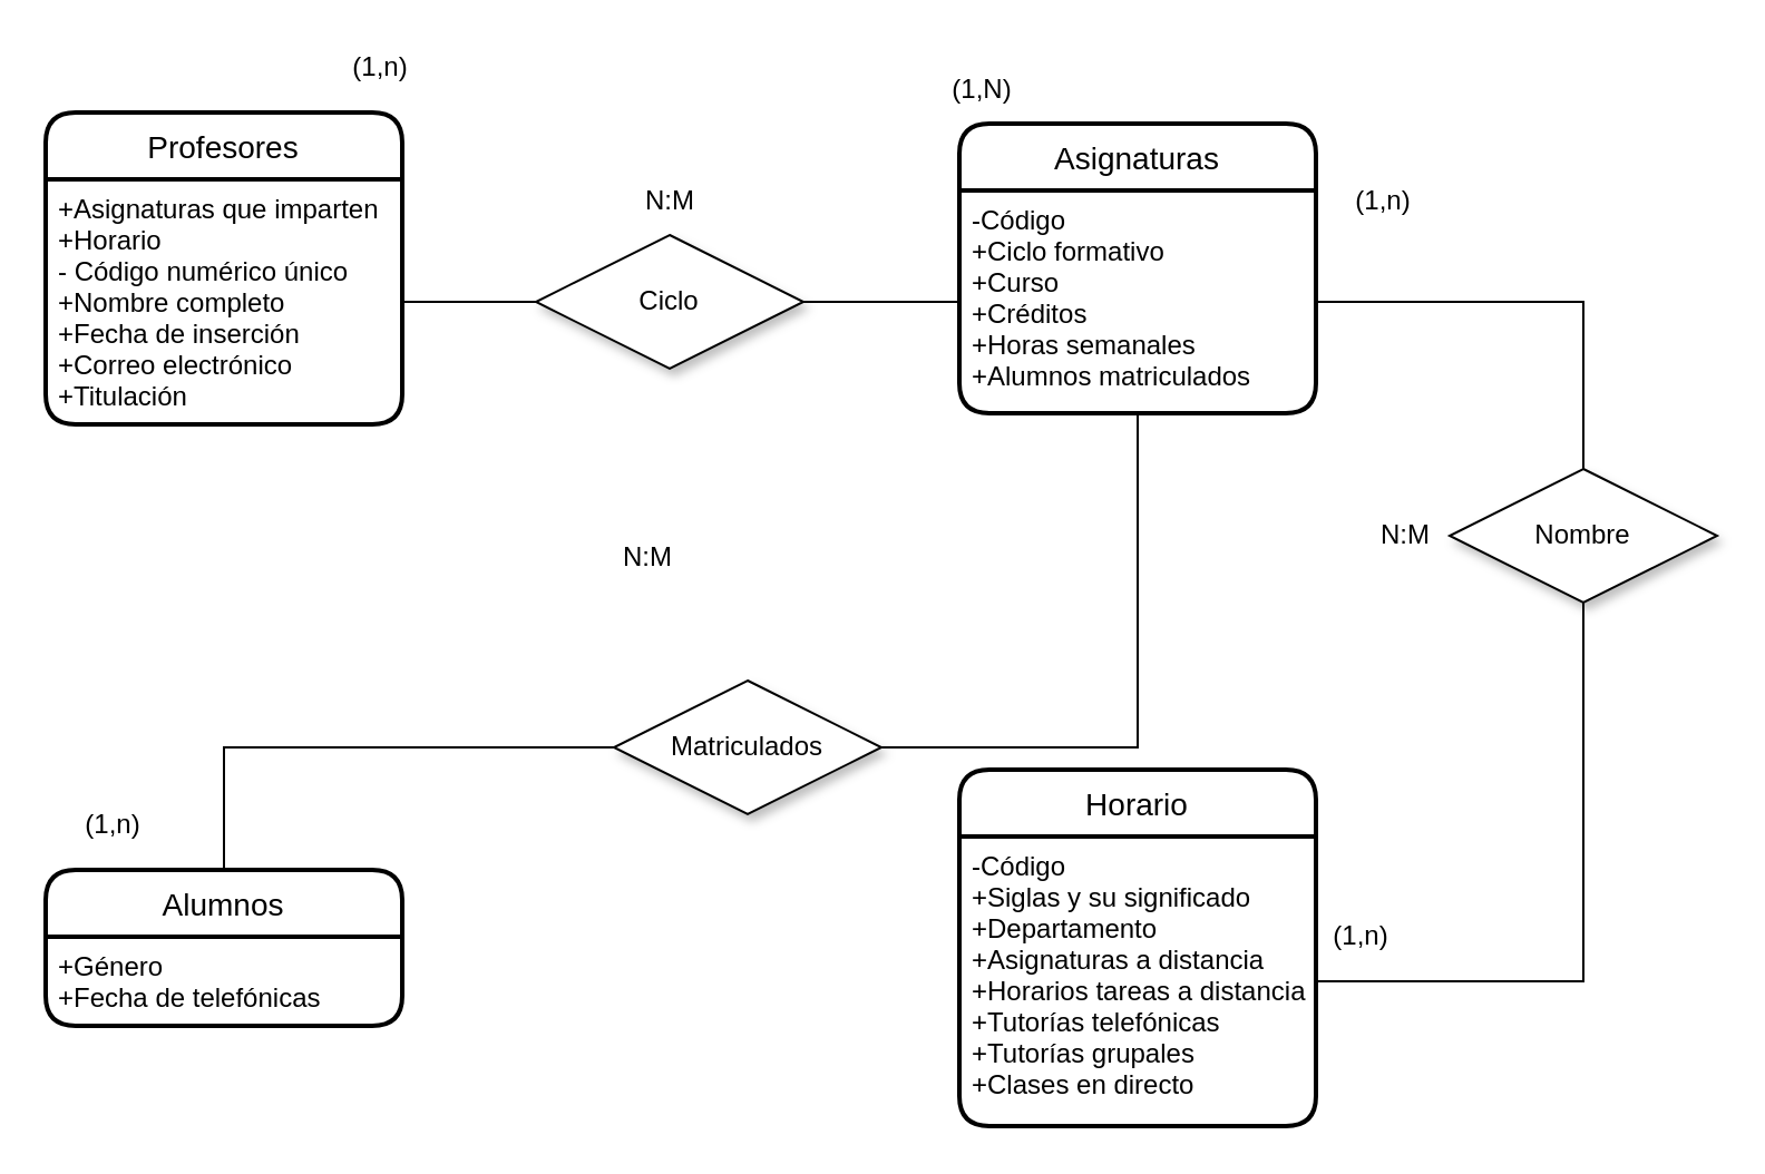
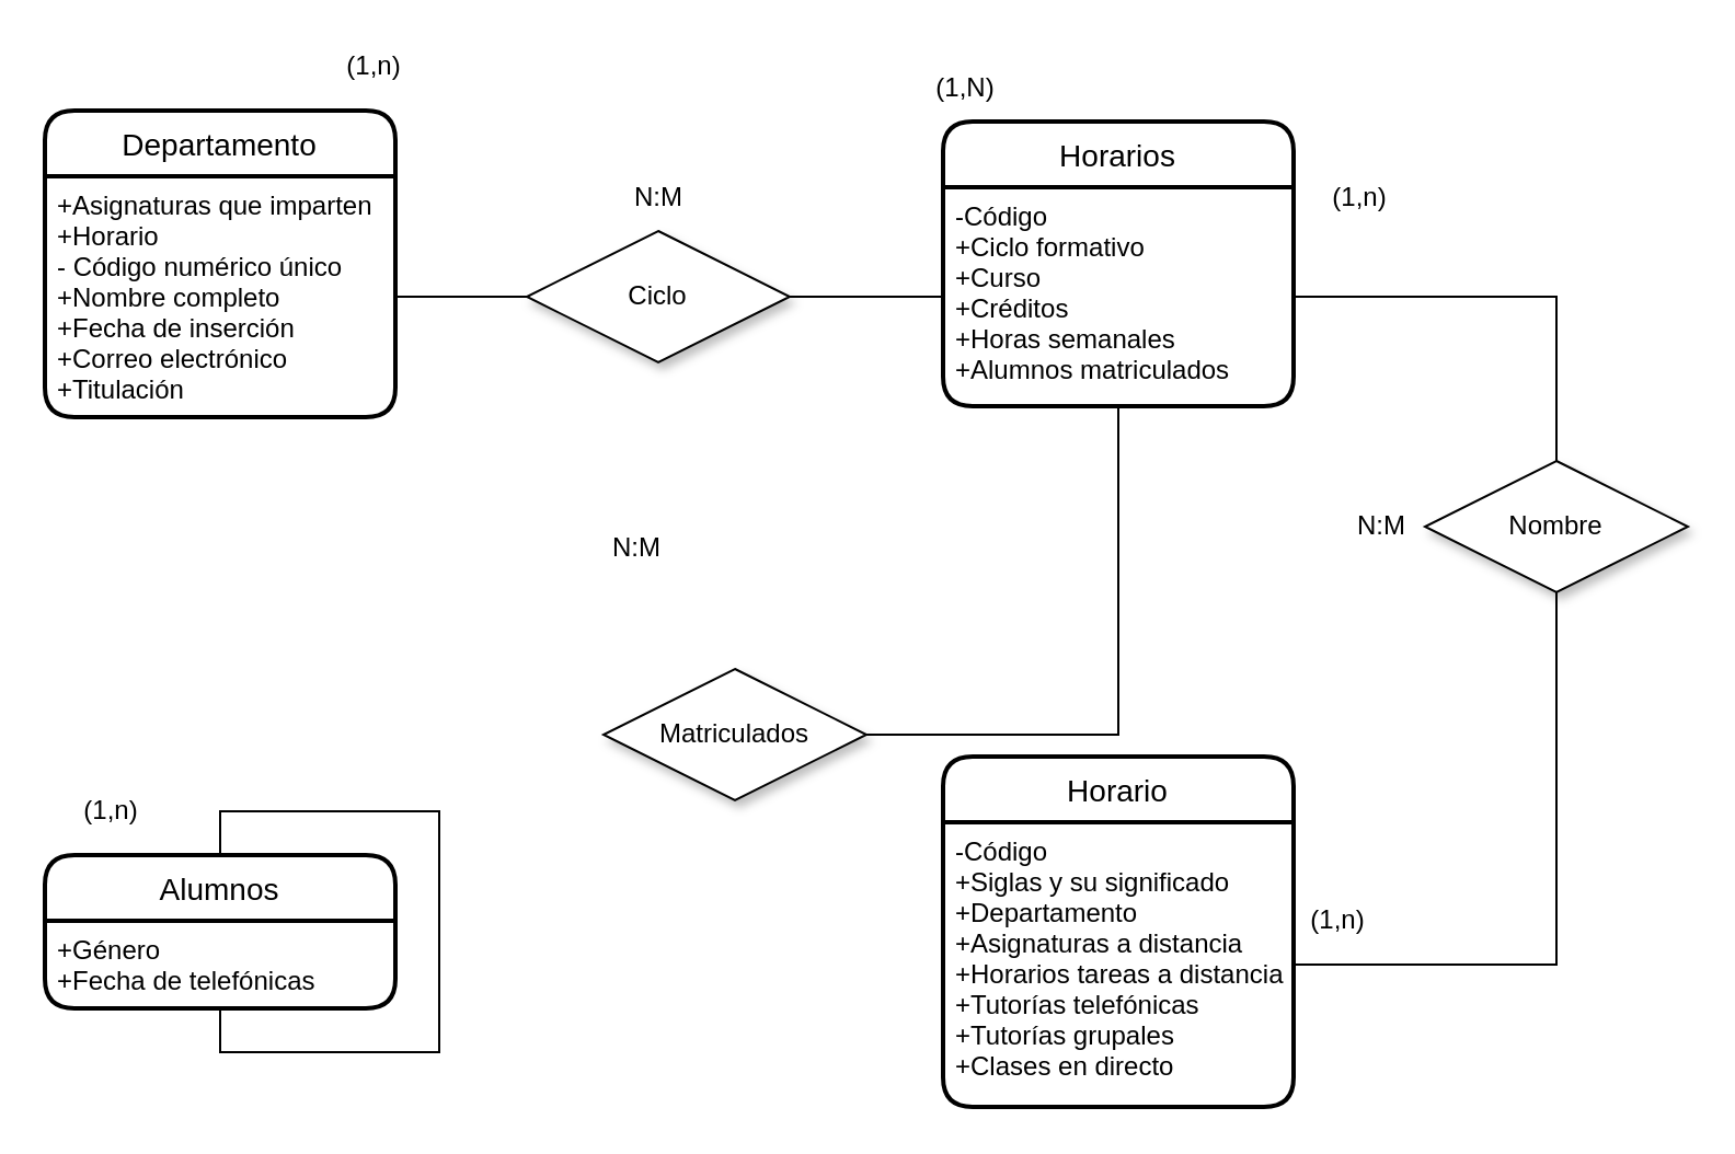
  <mxCell id="0" />
  <mxCell id="1" parent="0" />
- <mxCell id="2" value="Profesores" style="swimlane;childLayout=stackLayout;horizontal=1;startSize=30;horizontalStack=0;rounded=1;fontSize=14;fontStyle=0;strokeWidth=2;resizeParent=0;resizeLast=1;shadow=0;dashed=0;align=center;" vertex="1" parent="1"><mxGeometry x="20" y="50" width="160" height="140" as="geometry" /></mxCell>
+ <mxCell id="2" value="Departamento" style="swimlane;childLayout=stackLayout;horizontal=1;startSize=30;horizontalStack=0;rounded=1;fontSize=14;fontStyle=0;strokeWidth=2;resizeParent=0;resizeLast=1;shadow=0;dashed=0;align=center;" vertex="1" parent="1"><mxGeometry x="20" y="50" width="160" height="140" as="geometry" /></mxCell>
  <mxCell id="3" value="+Asignaturas que imparten&#10;+Horario&#10;- Código numérico único&#10;+Nombre completo&#10;+Fecha de inserción&#10;+Correo electrónico&#10;+Titulación&#10;" style="align=left;strokeColor=none;fillColor=none;spacingLeft=4;fontSize=12;verticalAlign=top;resizable=0;rotatable=0;part=1;shadow=1;horizontal=1;" vertex="1" parent="2"><mxGeometry y="30" width="160" height="110" as="geometry" /></mxCell>
- <mxCell id="4" value="Asignaturas" style="swimlane;childLayout=stackLayout;horizontal=1;startSize=30;horizontalStack=0;rounded=1;fontSize=14;fontStyle=0;strokeWidth=2;resizeParent=0;resizeLast=1;shadow=0;dashed=0;align=center;" vertex="1" parent="1"><mxGeometry x="430" y="55" width="160" height="130" as="geometry" /></mxCell>
+ <mxCell id="4" value="Horarios" style="swimlane;childLayout=stackLayout;horizontal=1;startSize=30;horizontalStack=0;rounded=1;fontSize=14;fontStyle=0;strokeWidth=2;resizeParent=0;resizeLast=1;shadow=0;dashed=0;align=center;" vertex="1" parent="1"><mxGeometry x="430" y="55" width="160" height="130" as="geometry" /></mxCell>
  <mxCell id="5" value="-Código&#10;+Ciclo formativo&#10;+Curso&#10;+Créditos&#10;+Horas semanales&#10;+Alumnos matriculados" style="align=left;strokeColor=none;fillColor=none;spacingLeft=4;fontSize=12;verticalAlign=top;resizable=0;rotatable=0;part=1;" vertex="1" parent="4"><mxGeometry y="30" width="160" height="100" as="geometry" /></mxCell>
- <mxCell id="6" style="edgeStyle=orthogonalEdgeStyle;rounded=0;orthogonalLoop=1;jettySize=auto;html=1;entryX=0;entryY=0.5;entryDx=0;entryDy=0;endArrow=none;endFill=0;exitX=0.5;exitY=0;exitDx=0;exitDy=0;" edge="1" parent="1" source="7" target="15"><mxGeometry relative="1" as="geometry" /></mxCell>
+ <mxCell id="6" style="edgeStyle=orthogonalEdgeStyle;rounded=0;orthogonalLoop=1;jettySize=auto;html=1;endArrow=none;endFill=0;exitX=0.5;exitY=0;exitDx=0;exitDy=0;" edge="1" parent="1" source="7" target="8"><mxGeometry relative="1" as="geometry" /></mxCell>
  <mxCell id="7" value="Alumnos" style="swimlane;childLayout=stackLayout;horizontal=1;startSize=30;horizontalStack=0;rounded=1;fontSize=14;fontStyle=0;strokeWidth=2;resizeParent=0;resizeLast=1;shadow=0;dashed=0;align=center;" vertex="1" parent="1"><mxGeometry x="20" y="390" width="160" height="70" as="geometry" /></mxCell>
  <mxCell id="8" value="+Género&#10;+Fecha de telefónicas&#10;" style="align=left;strokeColor=none;fillColor=none;spacingLeft=4;fontSize=12;verticalAlign=top;resizable=0;rotatable=0;part=1;" vertex="1" parent="7"><mxGeometry y="30" width="160" height="40" as="geometry" /></mxCell>
  <mxCell id="9" value="Horario" style="swimlane;childLayout=stackLayout;horizontal=1;startSize=30;horizontalStack=0;rounded=1;fontSize=14;fontStyle=0;strokeWidth=2;resizeParent=0;resizeLast=1;shadow=0;dashed=0;align=center;" vertex="1" parent="1"><mxGeometry x="430" y="345" width="160" height="160" as="geometry"><mxRectangle x="440" y="465" width="70" height="30" as="alternateBounds" /></mxGeometry></mxCell>
  <mxCell id="10" value="-Código&#10;+Siglas y su significado&#10;+Departamento&#10;+Asignaturas a distancia&#10;+Horarios tareas a distancia&#10;+Tutorías telefónicas&#10;+Tutorías grupales&#10;+Clases en directo" style="align=left;strokeColor=none;fillColor=none;spacingLeft=4;fontSize=12;verticalAlign=top;resizable=0;rotatable=0;part=1;" vertex="1" parent="9"><mxGeometry y="30" width="160" height="130" as="geometry" /></mxCell>
  <mxCell id="11" style="edgeStyle=orthogonalEdgeStyle;rounded=0;orthogonalLoop=1;jettySize=auto;html=1;endArrow=none;endFill=0;" edge="1" parent="1" source="3" target="13"><mxGeometry relative="1" as="geometry"><mxPoint x="240" y="135" as="targetPoint" /></mxGeometry></mxCell>
  <mxCell id="12" style="edgeStyle=orthogonalEdgeStyle;rounded=0;orthogonalLoop=1;jettySize=auto;html=1;entryX=0;entryY=0.5;entryDx=0;entryDy=0;endArrow=none;endFill=0;" edge="1" parent="1" source="13" target="5"><mxGeometry relative="1" as="geometry" /></mxCell>
  <mxCell id="13" value="Ciclo" style="shape=rhombus;perimeter=rhombusPerimeter;whiteSpace=wrap;html=1;align=center;shadow=1;" vertex="1" parent="1"><mxGeometry x="240" y="105" width="120" height="60" as="geometry" /></mxCell>
  <mxCell id="14" style="edgeStyle=orthogonalEdgeStyle;rounded=0;orthogonalLoop=1;jettySize=auto;html=1;entryX=0.5;entryY=1;entryDx=0;entryDy=0;endArrow=none;endFill=0;" edge="1" parent="1" source="15" target="5"><mxGeometry relative="1" as="geometry" /></mxCell>
  <mxCell id="15" value="Matriculados" style="shape=rhombus;perimeter=rhombusPerimeter;whiteSpace=wrap;html=1;align=center;shadow=1;" vertex="1" parent="1"><mxGeometry x="275" y="305" width="120" height="60" as="geometry" /></mxCell>
  <mxCell id="16" style="edgeStyle=orthogonalEdgeStyle;rounded=0;orthogonalLoop=1;jettySize=auto;html=1;endArrow=none;endFill=0;" edge="1" parent="1" source="5" target="18"><mxGeometry relative="1" as="geometry"><mxPoint x="710" y="240" as="targetPoint" /></mxGeometry></mxCell>
  <mxCell id="17" style="edgeStyle=orthogonalEdgeStyle;rounded=0;orthogonalLoop=1;jettySize=auto;html=1;entryX=1;entryY=0.5;entryDx=0;entryDy=0;endArrow=none;endFill=0;exitX=0.5;exitY=1;exitDx=0;exitDy=0;" edge="1" parent="1" source="18" target="10"><mxGeometry relative="1" as="geometry" /></mxCell>
  <mxCell id="18" value="Nombre" style="shape=rhombus;perimeter=rhombusPerimeter;whiteSpace=wrap;html=1;align=center;shadow=1;" vertex="1" parent="1"><mxGeometry x="650" y="210" width="120" height="60" as="geometry" /></mxCell>
  <mxCell id="19" value="(1,n)" style="text;html=1;align=center;verticalAlign=middle;resizable=0;points=[];autosize=1;strokeColor=none;" vertex="1" parent="1"><mxGeometry x="150" y="20" width="40" height="20" as="geometry" /></mxCell>
  <mxCell id="20" value="(1,N)" style="text;html=1;align=center;verticalAlign=middle;resizable=0;points=[];autosize=1;strokeColor=none;" vertex="1" parent="1"><mxGeometry x="420" y="30" width="40" height="20" as="geometry" /></mxCell>
  <mxCell id="21" value="N:M" style="text;html=1;align=center;verticalAlign=middle;resizable=0;points=[];autosize=1;strokeColor=none;" vertex="1" parent="1"><mxGeometry x="280" y="80" width="40" height="20" as="geometry" /></mxCell>
  <mxCell id="22" value="(1,n)" style="text;html=1;align=center;verticalAlign=middle;resizable=0;points=[];autosize=1;strokeColor=none;" vertex="1" parent="1"><mxGeometry x="30" y="360" width="40" height="20" as="geometry" /></mxCell>
  <mxCell id="23" value="N:M" style="text;html=1;align=center;verticalAlign=middle;resizable=0;points=[];autosize=1;strokeColor=none;" vertex="1" parent="1"><mxGeometry x="270" y="240" width="40" height="20" as="geometry" /></mxCell>
  <mxCell id="24" value="(1,n)" style="text;html=1;align=center;verticalAlign=middle;resizable=0;points=[];autosize=1;strokeColor=none;" vertex="1" parent="1"><mxGeometry x="600" y="80" width="40" height="20" as="geometry" /></mxCell>
  <mxCell id="25" value="(1,n)" style="text;html=1;align=center;verticalAlign=middle;resizable=0;points=[];autosize=1;strokeColor=none;" vertex="1" parent="1"><mxGeometry x="590" y="410" width="40" height="20" as="geometry" /></mxCell>
  <mxCell id="26" value="N:M" style="text;html=1;align=center;verticalAlign=middle;resizable=0;points=[];autosize=1;strokeColor=none;" vertex="1" parent="1"><mxGeometry x="610" y="230" width="40" height="20" as="geometry" /></mxCell>
